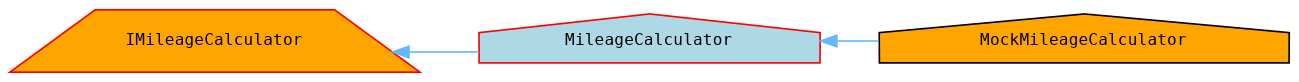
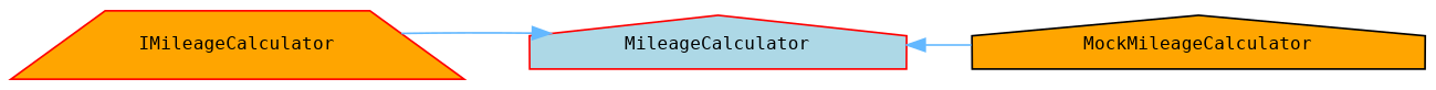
  digraph {
    fontname="DejaVu Sans Mono"
    rankdir=LR
    node [color=red fillcolor=orange fontname="DejaVu Sans Mono" fontsize=10 shape=house style=filled]
    edge [color=steelblue1 dir=back fontname="DejaVu Sans Mono" fontsize=10 labelfontname=Helvetica labelfontsize=10 style=solid]
    n1 [height=0.2 label=IMileageCalculator shape=trapezium width=0.4]
    n2 [fillcolor=lightblue height=0.2 label=MileageCalculator width=0.4]
    n3 [color=black height=0.2 label=MockMileageCalculator width=0.4]
-   n1 -> n2
+   n2 -> n1
    n2 -> n3
  }
